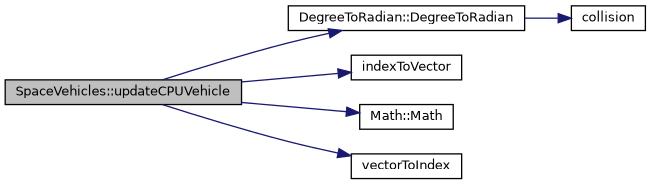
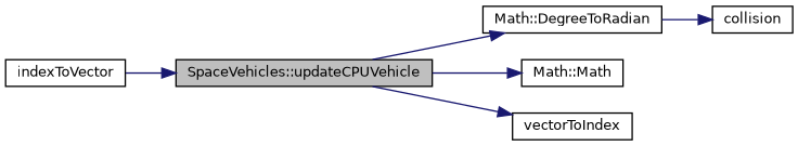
  digraph {
    rankdir=LR
    node [color=black fontname=Helvetica fontsize=10 shape=record]
    edge [color=midnightblue fontname=Helvetica fontsize=10 labelfontname=Helvetica labelfontsize=10 style=solid]
    n1 [fillcolor=grey75 fontcolor=black height=0.2 label="SpaceVehicles::updateCPUVehicle" style=filled width=0.4]
-   n2 [height=0.2 label="DegreeToRadian::DegreeToRadian" width=0.4]
+   n2 [height=0.2 label="Math::DegreeToRadian" width=0.4]
    n3 [height=0.2 label=indexToVector width=0.4]
    n4 [height=0.2 label="Math::Math" width=0.4]
    n5 [height=0.2 label=vectorToIndex width=0.4]
    n6 [height=0.2 label=collision width=0.4]
    n1 -> n2
-   n1 -> n3
+   n3 -> n1
    n1 -> n4
    n1 -> n5
    n2 -> n6
  }
